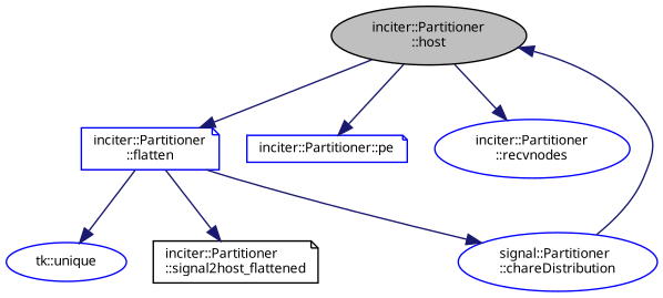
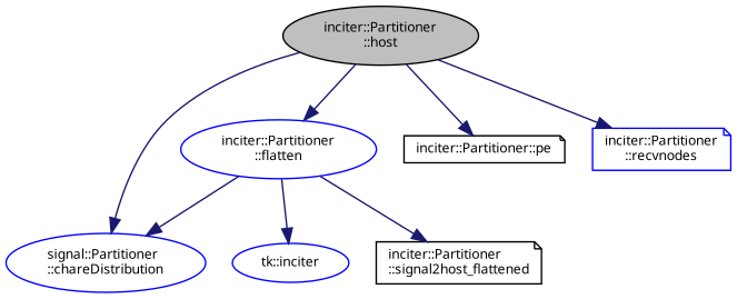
  digraph {
    rankdir=TB
    node [color=blue fontname="sans-serif" fontsize=9 shape=ellipse]
    edge [color=midnightblue fontname="sans-serif" fontsize=9 labelfontname="sans-serif" labelfontsize=9 style=solid]
    n1 [color=black fillcolor=grey75 fontcolor=black height=0.2 label="inciter::Partitioner\l::host" style=filled width=0.4]
    n2 [height=0.2 label="signal::Partitioner\l::chareDistribution" width=0.4]
-   n3 [height=0.2 label="inciter::Partitioner\l::flatten" shape=note width=0.4]
-   n4 [height=0.2 label="inciter::Partitioner::pe" shape=note width=0.4]
-   n5 [height=0.2 label="inciter::Partitioner\l::recvnodes" width=0.4]
-   n6 [height=0.2 label="tk::unique" width=0.4]
+   n3 [height=0.2 label="inciter::Partitioner\l::flatten" width=0.4]
+   n4 [color=black height=0.2 label="inciter::Partitioner::pe" shape=note width=0.4]
+   n5 [height=0.2 label="inciter::Partitioner\l::recvnodes" shape=note width=0.4]
+   n6 [height=0.2 label="tk::inciter" width=0.4]
    n7 [color=black height=0.2 label="inciter::Partitioner\l::signal2host_flattened" shape=note width=0.4]
-   n2 -> n1
+   n1 -> n2
    n1 -> n3
    n1 -> n4
    n1 -> n5
    n3 -> n2
    n3 -> n6
    n3 -> n7
  }
